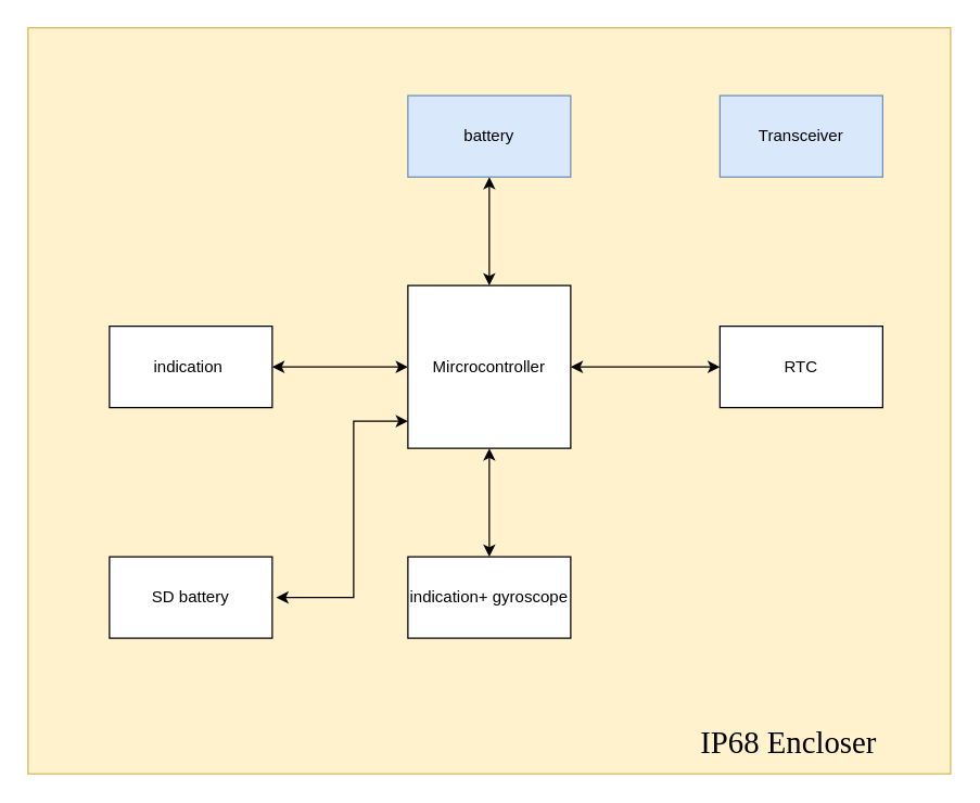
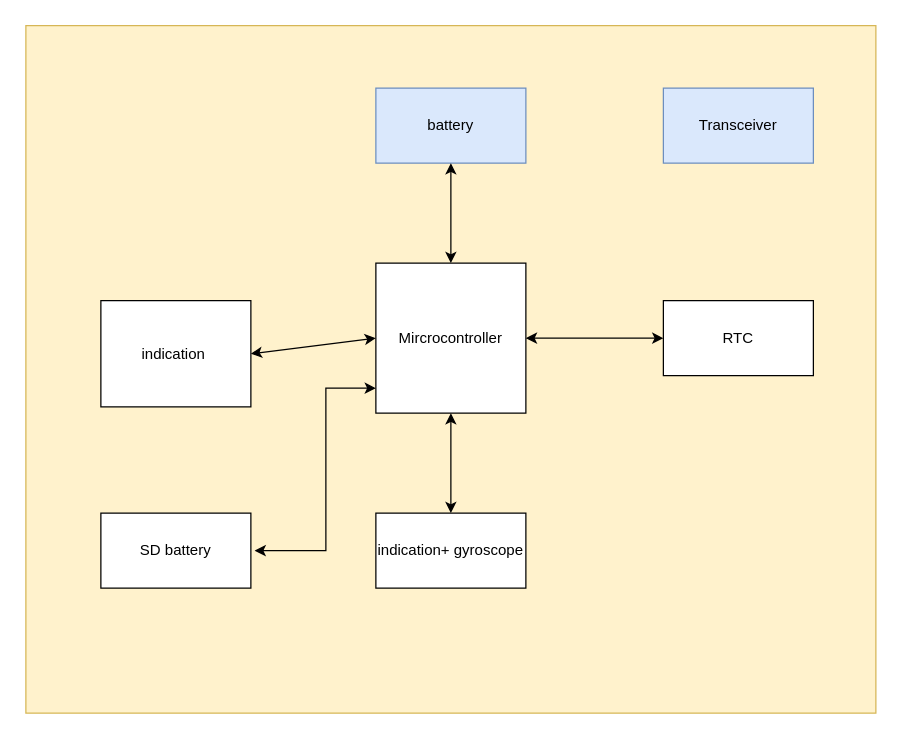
  <mxCell id="0" />
  <mxCell id="1" parent="0" />
  <mxCell id="2" value="" style="rounded=0;whiteSpace=wrap;html=1;align=right;fillColor=#fff2cc;strokeColor=#d6b656;" vertex="1" parent="1"><mxGeometry x="20" y="20" width="680" height="550" as="geometry" /></mxCell>
  <mxCell id="3" value="Mircrocontroller" style="whiteSpace=wrap;html=1;aspect=fixed;" vertex="1" parent="1"><mxGeometry x="300" y="210" width="120" height="120" as="geometry" /></mxCell>
  <mxCell id="4" value="battery" style="rounded=0;whiteSpace=wrap;html=1;fillColor=#dae8fc;strokeColor=#6c8ebf;" vertex="1" parent="1"><mxGeometry x="300" y="70" width="120" height="60" as="geometry" /></mxCell>
  <mxCell id="5" value="Transceiver" style="rounded=0;whiteSpace=wrap;html=1;rotation=0;fillColor=#dae8fc;strokeColor=#6c8ebf;" vertex="1" parent="1"><mxGeometry x="530" y="70" width="120" height="60" as="geometry" /></mxCell>
  <mxCell id="6" value="indication+ gyroscope" style="rounded=0;whiteSpace=wrap;html=1;" vertex="1" parent="1"><mxGeometry x="300" y="410" width="120" height="60" as="geometry" /></mxCell>
  <mxCell id="7" value="SD battery" style="rounded=0;whiteSpace=wrap;html=1;" vertex="1" parent="1"><mxGeometry x="80" y="410" width="120" height="60" as="geometry" /></mxCell>
- <mxCell id="8" value="indication&amp;nbsp;" style="rounded=0;whiteSpace=wrap;html=1;" vertex="1" parent="1"><mxGeometry x="80" y="240" width="120" height="60" as="geometry" /></mxCell>
+ <mxCell id="8" value="indication&amp;nbsp;" style="rounded=0;whiteSpace=wrap;html=1;" vertex="1" parent="1"><mxGeometry x="80" y="240" width="120" height="85" as="geometry" /></mxCell>
  <mxCell id="9" value="RTC" style="rounded=0;whiteSpace=wrap;html=1;" vertex="1" parent="1"><mxGeometry x="530" y="240" width="120" height="60" as="geometry" /></mxCell>
  <mxCell id="10" value="" style="endArrow=classic;startArrow=classic;html=1;rounded=0;" edge="1" parent="1"><mxGeometry width="50" height="50" relative="1" as="geometry"><mxPoint x="360" y="210" as="sourcePoint" /><mxPoint x="360" y="130" as="targetPoint" /><Array as="points"><mxPoint x="360" y="210" /></Array></mxGeometry></mxCell>
  <mxCell id="11" value="" style="endArrow=classic;startArrow=classic;html=1;rounded=0;edgeStyle=orthogonalEdgeStyle;" edge="1" parent="1"><mxGeometry width="50" height="50" relative="1" as="geometry"><mxPoint x="203" y="440" as="sourcePoint" /><mxPoint x="300" y="310" as="targetPoint" /><Array as="points"><mxPoint x="260" y="440" /><mxPoint x="260" y="310" /></Array></mxGeometry></mxCell>
  <mxCell id="12" value="" style="endArrow=classic;startArrow=classic;html=1;rounded=0;exitX=1;exitY=0.5;exitDx=0;exitDy=0;" edge="1" parent="1" source="8"><mxGeometry width="50" height="50" relative="1" as="geometry"><mxPoint x="250" y="320" as="sourcePoint" /><mxPoint x="300" y="270" as="targetPoint" /></mxGeometry></mxCell>
  <mxCell id="13" value="" style="endArrow=classic;startArrow=classic;html=1;rounded=0;entryX=0;entryY=0.5;entryDx=0;entryDy=0;" edge="1" parent="1" target="9"><mxGeometry width="50" height="50" relative="1" as="geometry"><mxPoint x="420" y="270" as="sourcePoint" /><mxPoint x="470" y="220" as="targetPoint" /></mxGeometry></mxCell>
  <mxCell id="14" value="" style="endArrow=classic;startArrow=classic;html=1;rounded=0;exitX=0.5;exitY=0;exitDx=0;exitDy=0;" edge="1" parent="1" source="6"><mxGeometry width="50" height="50" relative="1" as="geometry"><mxPoint x="310" y="380" as="sourcePoint" /><mxPoint x="360" y="330" as="targetPoint" /></mxGeometry></mxCell>
- <mxCell id="15" value="IP68 Encloser" style="text;strokeColor=none;fillColor=none;align=left;verticalAlign=middle;spacingLeft=4;spacingRight=4;overflow=hidden;points=[[0,0.5],[1,0.5]];portConstraint=eastwest;rotatable=0;fontFamily=Times New Roman;fontSize=23;" vertex="1" parent="1"><mxGeometry x="510" y="530" width="160" height="30" as="geometry" /></mxCell>
